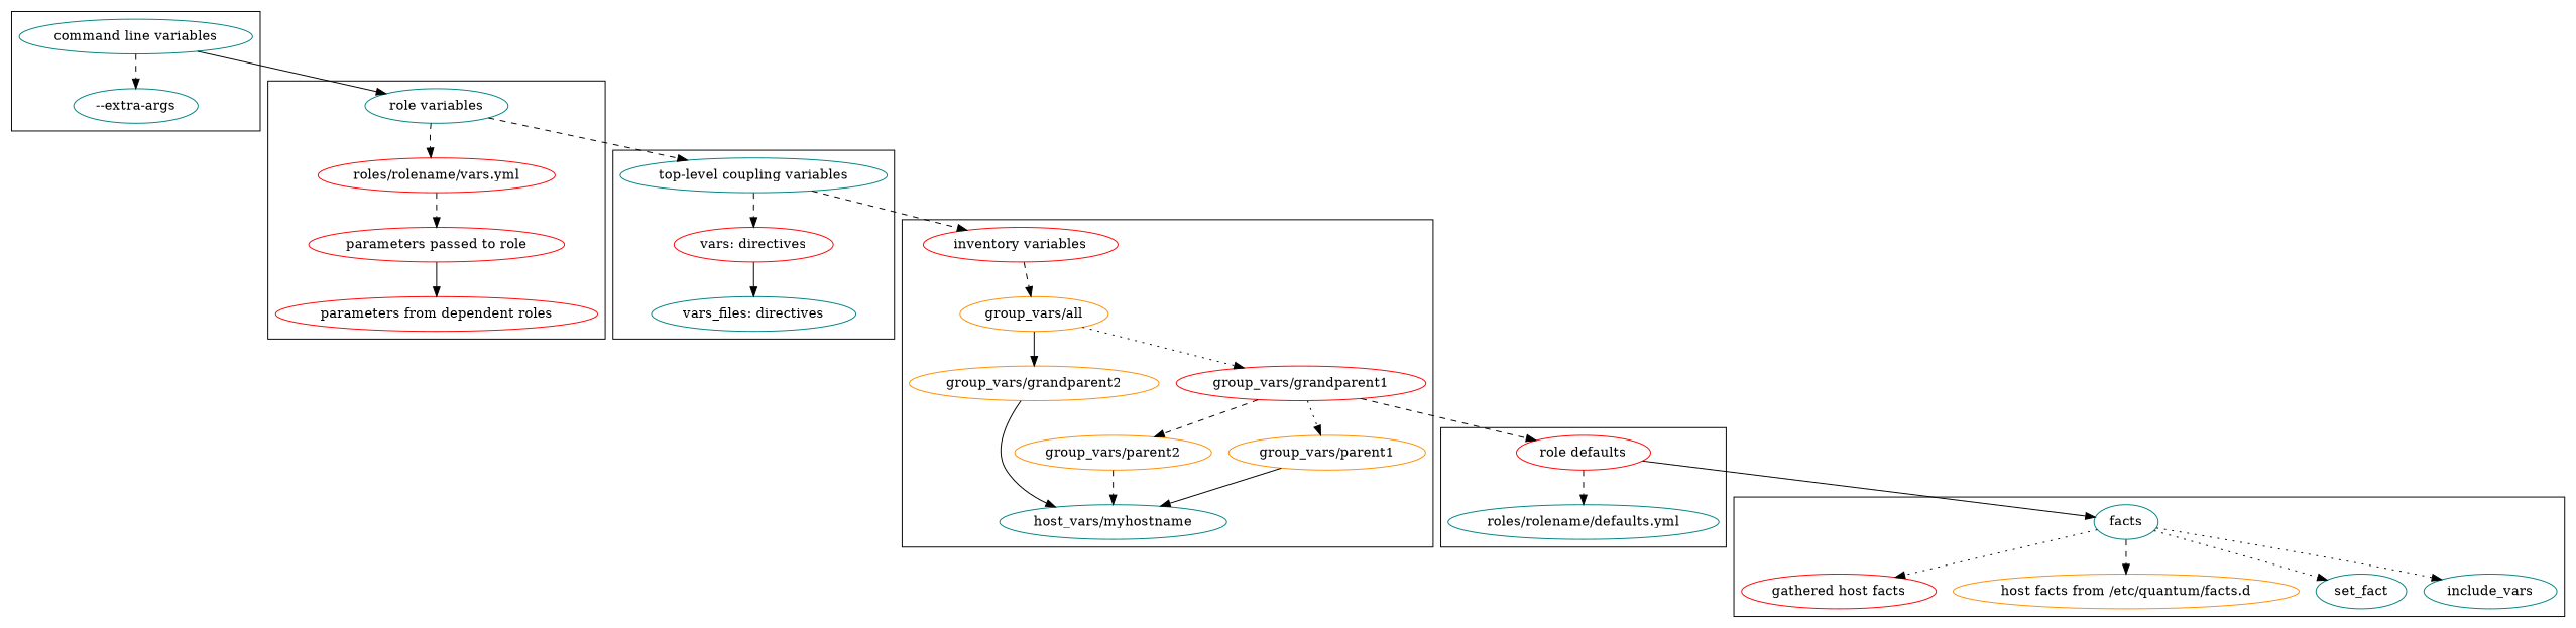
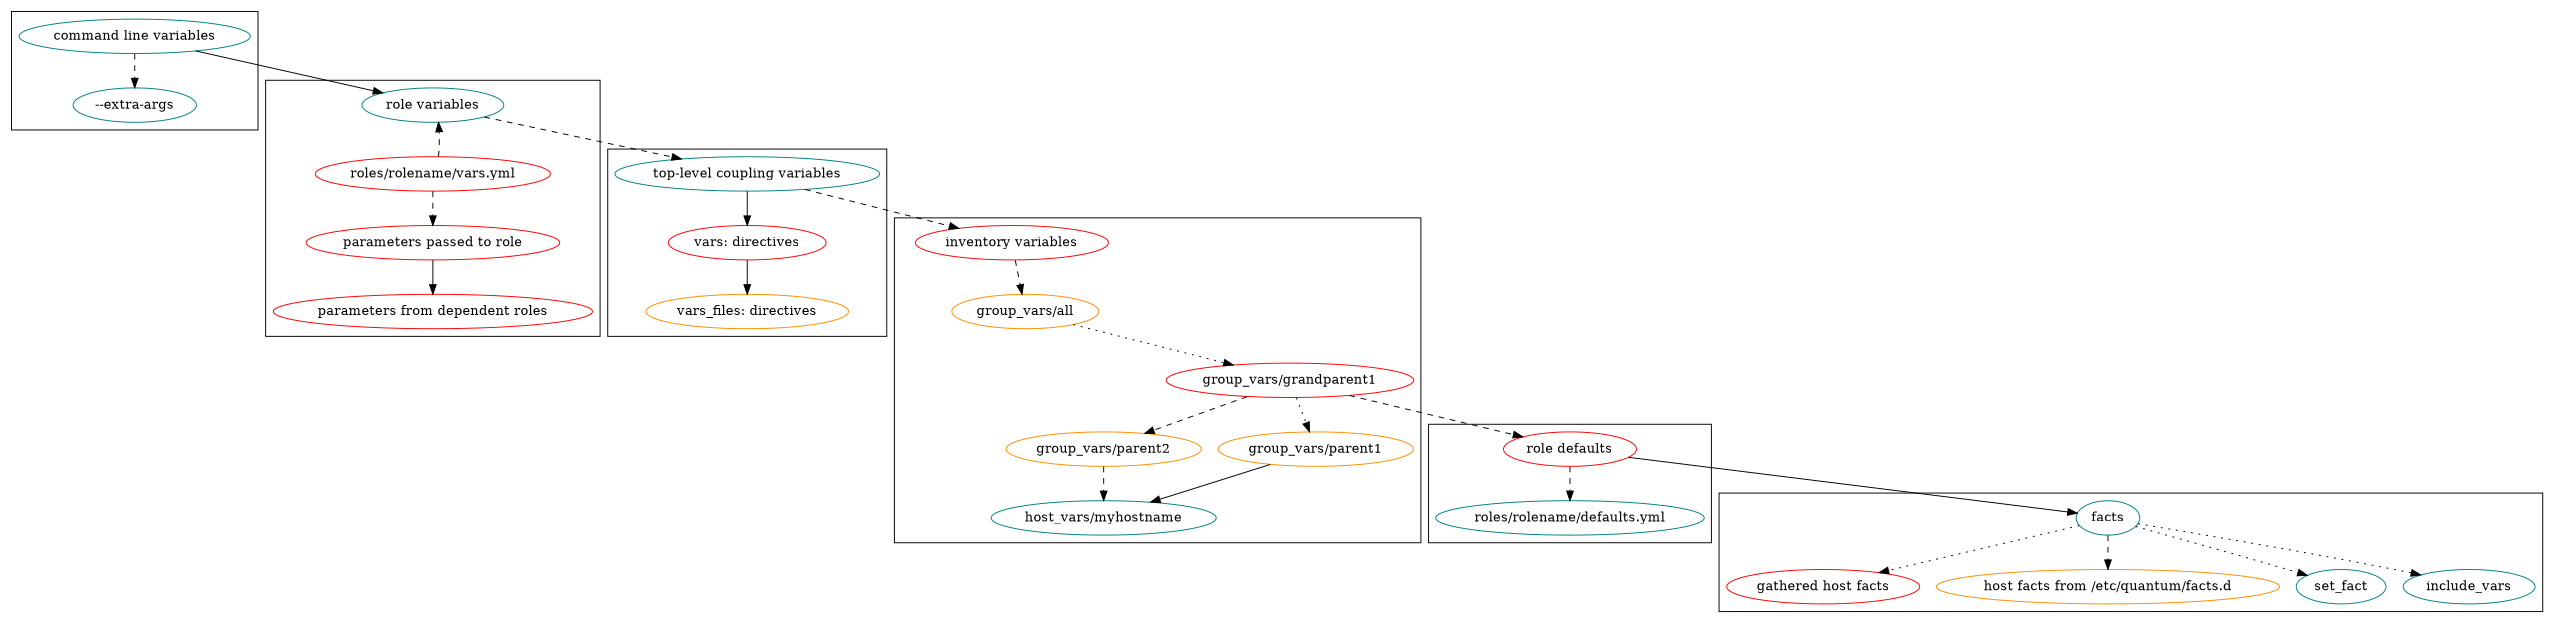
  digraph {
    node [color=teal]
    edge [style=dashed]
    "role variables"
    "roles/rolename/vars.yml" [color=red]
    "parameters passed to role" [color=red]
    "parameters from dependent roles" [color=red]
    "command line variables"
    "--extra-args"
    "top-level coupling variables"
    "vars: directives" [color=red]
-   "vars_files: directives"
+   "vars_files: directives" [color=darkorange]
    "inventory variables" [color=red]
    "group_vars/all" [color=darkorange]
    "group_vars/grandparent1" [color=red]
-   "group_vars/grandparent2" [color=darkorange]
    "group_vars/parent1" [color=darkorange]
    "group_vars/parent2" [color=darkorange]
    "host_vars/myhostname"
    facts
    "gathered host facts" [color=red]
    "host facts from /etc/quantum/facts.d" [color=darkorange]
    set_fact
    include_vars
    "role defaults" [color=red]
    "roles/rolename/defaults.yml"
    subgraph cluster_1 {
      "role variables"
      "roles/rolename/vars.yml"
      "parameters passed to role"
      "parameters from dependent roles"
    }
    subgraph cluster_2 {
      "command line variables"
      "--extra-args"
    }
    subgraph cluster_3 {
      "top-level coupling variables"
      "vars: directives"
      "vars_files: directives"
    }
    subgraph cluster_4 {
      "inventory variables"
      "group_vars/all"
      "group_vars/grandparent1"
-     "group_vars/grandparent2"
      "group_vars/parent1"
      "group_vars/parent2"
      "host_vars/myhostname"
    }
    subgraph cluster_5 {
      facts
      "gathered host facts"
      "host facts from /etc/quantum/facts.d"
      set_fact
      include_vars
    }
    subgraph cluster_6 {
      "role defaults"
      "roles/rolename/defaults.yml"
    }
-   "role variables" -> "roles/rolename/vars.yml"
+   "roles/rolename/vars.yml" -> "role variables"
    "role variables" -> "top-level coupling variables"
    "roles/rolename/vars.yml" -> "parameters passed to role"
    "parameters passed to role" -> "parameters from dependent roles" [style=solid]
    "command line variables" -> "role variables" [style=solid]
    "command line variables" -> "--extra-args"
-   "top-level coupling variables" -> "vars: directives"
+   "top-level coupling variables" -> "vars: directives" [style=solid]
    "top-level coupling variables" -> "inventory variables"
    "vars: directives" -> "vars_files: directives" [style=solid]
    "inventory variables" -> "group_vars/all"
    "group_vars/all" -> "group_vars/grandparent1" [style=dotted]
-   "group_vars/all" -> "group_vars/grandparent2" [style=solid]
    "group_vars/grandparent1" -> "group_vars/parent1" [style=dotted]
    "group_vars/grandparent1" -> "group_vars/parent2"
    "group_vars/grandparent1" -> "role defaults"
-   "group_vars/grandparent2" -> "host_vars/myhostname" [style=solid]
    "group_vars/parent1" -> "host_vars/myhostname" [style=solid]
    "group_vars/parent2" -> "host_vars/myhostname"
    facts -> "gathered host facts" [style=dotted]
    facts -> "host facts from /etc/quantum/facts.d"
    facts -> set_fact [style=dotted]
    facts -> include_vars [style=dotted]
    "role defaults" -> facts [style=solid]
    "role defaults" -> "roles/rolename/defaults.yml"
  }
